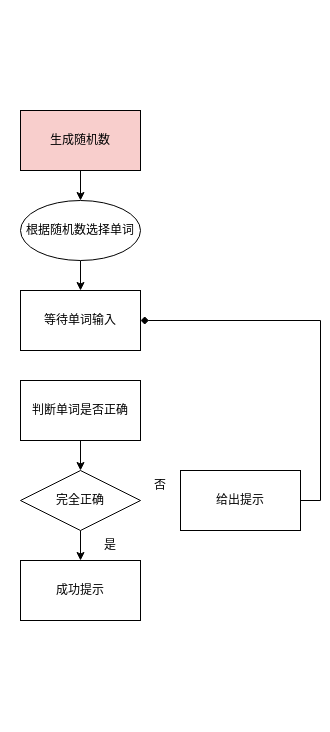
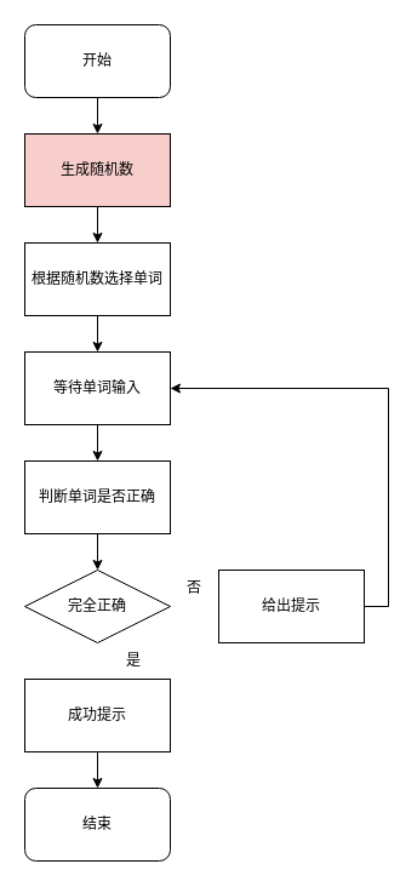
  <mxCell id="0" />
  <mxCell id="1" parent="0" />
+ <mxCell id="2" style="edgeStyle=orthogonalEdgeStyle;rounded=0;orthogonalLoop=1;jettySize=auto;html=1;exitX=0.5;exitY=1;exitDx=0;exitDy=0;entryX=0.5;entryY=0;entryDx=0;entryDy=0;" edge="1" parent="1" source="3" target="20"><mxGeometry relative="1" as="geometry" /></mxCell>
+ <mxCell id="3" value="开始" style="rounded=1;whiteSpace=wrap;html=1;" parent="1" vertex="1"><mxGeometry x="20" y="20" width="120" height="60" as="geometry" /></mxCell>
  <mxCell id="4" style="edgeStyle=orthogonalEdgeStyle;rounded=0;orthogonalLoop=1;jettySize=auto;html=1;exitX=0.5;exitY=1;exitDx=0;exitDy=0;entryX=0.5;entryY=0;entryDx=0;entryDy=0;" parent="1" source="5" target="7" edge="1"><mxGeometry relative="1" as="geometry" /></mxCell>
- <mxCell id="5" value="根据随机数选择单词" style="ellipse;whiteSpace=wrap;html=1;" parent="1" vertex="1"><mxGeometry x="20" y="200" width="120" height="60" as="geometry" /></mxCell>
+ <mxCell id="5" value="根据随机数选择单词" style="rounded=0;whiteSpace=wrap;html=1;" parent="1" vertex="1"><mxGeometry x="20" y="200" width="120" height="60" as="geometry" /></mxCell>
+ <mxCell id="6" style="edgeStyle=orthogonalEdgeStyle;rounded=0;orthogonalLoop=1;jettySize=auto;html=1;exitX=0.5;exitY=1;exitDx=0;exitDy=0;entryX=0.5;entryY=0;entryDx=0;entryDy=0;" parent="1" source="7" target="9" edge="1"><mxGeometry relative="1" as="geometry" /></mxCell>
  <mxCell id="7" value="等待单词输入" style="rounded=0;whiteSpace=wrap;html=1;" parent="1" vertex="1"><mxGeometry x="20" y="290" width="120" height="60" as="geometry" /></mxCell>
  <mxCell id="8" style="edgeStyle=orthogonalEdgeStyle;rounded=0;orthogonalLoop=1;jettySize=auto;html=1;exitX=0.5;exitY=1;exitDx=0;exitDy=0;entryX=0.5;entryY=0;entryDx=0;entryDy=0;" parent="1" source="9" target="11" edge="1"><mxGeometry relative="1" as="geometry" /></mxCell>
  <mxCell id="9" value="判断单词是否正确" style="rounded=0;whiteSpace=wrap;html=1;" parent="1" vertex="1"><mxGeometry x="20" y="380" width="120" height="60" as="geometry" /></mxCell>
- <mxCell id="10" style="edgeStyle=orthogonalEdgeStyle;rounded=0;orthogonalLoop=1;jettySize=auto;html=1;exitX=0.5;exitY=1;exitDx=0;exitDy=0;entryX=0.5;entryY=0;entryDx=0;entryDy=0;" parent="1" source="11" target="13" edge="1"><mxGeometry relative="1" as="geometry" /></mxCell>
  <mxCell id="11" value="完全正确" style="rhombus;whiteSpace=wrap;html=1;" parent="1" vertex="1"><mxGeometry x="20" y="470" width="120" height="60" as="geometry" /></mxCell>
+ <mxCell id="12" style="edgeStyle=orthogonalEdgeStyle;rounded=0;orthogonalLoop=1;jettySize=auto;html=1;exitX=0.5;exitY=1;exitDx=0;exitDy=0;entryX=0.5;entryY=0;entryDx=0;entryDy=0;" edge="1" parent="1" source="13" target="18"><mxGeometry relative="1" as="geometry" /></mxCell>
  <mxCell id="13" value="成功提示" style="rounded=0;whiteSpace=wrap;html=1;" parent="1" vertex="1"><mxGeometry x="20" y="560" width="120" height="60" as="geometry" /></mxCell>
  <mxCell id="14" value="是" style="text;html=1;strokeColor=none;fillColor=none;align=center;verticalAlign=middle;whiteSpace=wrap;rounded=0;" parent="1" vertex="1"><mxGeometry x="80" y="530" width="60" height="30" as="geometry" /></mxCell>
- <mxCell id="15" style="edgeStyle=orthogonalEdgeStyle;rounded=0;orthogonalLoop=1;jettySize=auto;html=1;exitX=1;exitY=0.5;exitDx=0;exitDy=0;entryX=1;entryY=0.5;entryDx=0;entryDy=0;endArrow=diamond;" parent="1" source="16" target="7" edge="1"><mxGeometry relative="1" as="geometry" /></mxCell>
+ <mxCell id="15" style="edgeStyle=orthogonalEdgeStyle;rounded=0;orthogonalLoop=1;jettySize=auto;html=1;exitX=1;exitY=0.5;exitDx=0;exitDy=0;entryX=1;entryY=0.5;entryDx=0;entryDy=0;" parent="1" source="16" target="7" edge="1"><mxGeometry relative="1" as="geometry" /></mxCell>
  <mxCell id="16" value="给出提示" style="rounded=0;whiteSpace=wrap;html=1;" parent="1" vertex="1"><mxGeometry x="180" y="470" width="120" height="60" as="geometry" /></mxCell>
  <mxCell id="17" value="否" style="text;html=1;strokeColor=none;fillColor=none;align=center;verticalAlign=middle;whiteSpace=wrap;rounded=0;" parent="1" vertex="1"><mxGeometry x="130" y="470" width="60" height="30" as="geometry" /></mxCell>
+ <mxCell id="18" value="结束" style="rounded=1;whiteSpace=wrap;html=1;" vertex="1" parent="1"><mxGeometry x="20" y="650" width="120" height="60" as="geometry" /></mxCell>
  <mxCell id="19" style="edgeStyle=orthogonalEdgeStyle;rounded=0;orthogonalLoop=1;jettySize=auto;html=1;exitX=0.5;exitY=1;exitDx=0;exitDy=0;" edge="1" parent="1" source="20" target="5"><mxGeometry relative="1" as="geometry" /></mxCell>
  <mxCell id="20" value="生成随机数" style="rounded=0;whiteSpace=wrap;html=1;fillColor=#f8cecc;" vertex="1" parent="1"><mxGeometry x="20" y="110" width="120" height="60" as="geometry" /></mxCell>
